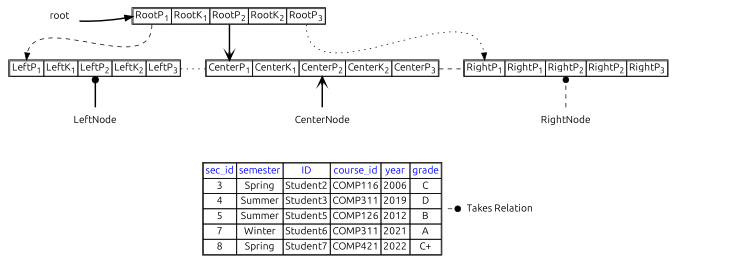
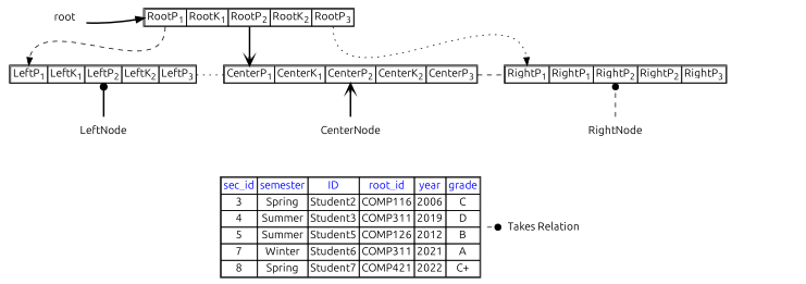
  digraph {
    fontname=Ubuntu
    splines=true
    node [fontname=Ubuntu shape=none]
    edge [fontname=Ubuntu headport=ptr1 style=invis]
    n1 [label=<<table border="1" cellborder="1" cellspacing="0">                     <tr>                         <td port="ptr1">RootP<sub>1</sub></td>                         <td port="key1">RootK<sub>1</sub></td>                         <td port="ptr2">RootP<sub>2</sub></td>                         <td port="key2">RootK<sub>2</sub></td>                         <td port="ptr3">RootP<sub>3</sub></td>                     </tr>                 </table>>]
    n2 [label=root]
    level1 [share=point style=invis shape=""]
    n4 [label=<<table border="1" cellborder="1" cellspacing="0">                     <tr>                         <td port="ptr1">LeftP<sub>1</sub></td>                         <td port="key1">LeftK<sub>1</sub></td>                         <td port="ptr2">LeftP<sub>2</sub></td>                         <td port="key2">LeftK<sub>2</sub></td>                         <td port="ptr3">LeftP<sub>3</sub></td>                     </tr>                 </table>>]
    n5 [label=<<table border="1" cellborder="1" cellspacing="0">                     <tr>                         <td port="ptr1">CenterP<sub>1</sub></td>                         <td port="key1">CenterK<sub>1</sub></td>                         <td port="ptr2">CenterP<sub>2</sub></td>                         <td port="key2">CenterK<sub>2</sub></td>                         <td port="ptr3">CenterP<sub>3</sub></td>                     </tr>                 </table>>]
    n6 [label=<<table border="1" cellborder="1" cellspacing="0">                     <tr>                         <td port="ptr1">RightP<sub>1</sub></td>                         <td port="key1">RightP<sub>1</sub></td>                         <td port="ptr2">RightP<sub>2</sub></td>                         <td port="key2">RightP<sub>2</sub></td>                         <td port="ptr3">RightP<sub>3</sub></td>                     </tr>                 </table>>]
    level2 [share=point style=invis shape=""]
    n8 [label=LeftNode]
    n9 [label=CenterNode]
    n10 [label=RightNode]
    level3 [share=point style=invis shape=""]
-   n12 [label=<<table border="1" cellborder="1" cellspacing="0">                  <tr><td><font color="blue">sec_id</font></td>                      <td><font color="blue">semester</font></td>                      <td><font color="blue">ID</font></td>                      <td><font color="blue">course_id</font></td>                      <td><font color="blue">year</font></td>                      <td><font color="blue">grade</font></td>                      </tr>                  <tr><td>3</td><td>Spring</td><td>Student2</td><td>COMP116</td><td>2006</td><td>C</td></tr>                  <tr><td>4</td><td>Summer</td><td>Student3</td><td>COMP311</td><td>2019</td><td port="4">D</td></tr>                  <tr><td>5</td><td>Summer</td><td>Student5</td><td>COMP126</td><td>2012</td><td>B</td></tr>                  <tr><td>7</td><td>Winter</td><td>Student6</td><td>COMP311</td><td>2021</td><td port="7">A</td></tr>                  <tr><td>8</td><td>Spring</td><td>Student7</td><td>COMP421</td><td>2022</td><td>C+</td></tr>                 </table>>]
+   n12 [label=<<table border="1" cellborder="1" cellspacing="0">                  <tr><td><font color="blue">sec_id</font></td>                      <td><font color="blue">semester</font></td>                      <td><font color="blue">ID</font></td>                      <td><font color="blue">root_id</font></td>                      <td><font color="blue">year</font></td>                      <td><font color="blue">grade</font></td>                      </tr>                  <tr><td>3</td><td>Spring</td><td>Student2</td><td>COMP116</td><td>2006</td><td>C</td></tr>                  <tr><td>4</td><td>Summer</td><td>Student3</td><td>COMP311</td><td>2019</td><td port="4">D</td></tr>                  <tr><td>5</td><td>Summer</td><td>Student5</td><td>COMP126</td><td>2012</td><td>B</td></tr>                  <tr><td>7</td><td>Winter</td><td>Student6</td><td>COMP311</td><td>2021</td><td port="7">A</td></tr>                  <tr><td>8</td><td>Spring</td><td>Student7</td><td>COMP421</td><td>2022</td><td>C+</td></tr>                 </table>>]
    n13 [label="Takes Relation"]
    level4 [share=point style=invis shape=""]
    subgraph sub_1 {
      rank=source
      n1
      n2
      level1
    }
    subgraph sub_2 {
      rank=same
      n4
      n5
      n6
      level2
    }
    subgraph sub_3 {
      rank=same
      n8
      n9
      n10
      level3
    }
    subgraph sub_4 {
      rank=same
      n12
      n13
      level4
    }
    n1 -> n4 [tailport="ptr1:s"]
    n1 -> n4 [arrowhead=normal headport="ptr1:n" style=dashed tailport="ptr1:s"]
    n1 -> n5 [tailport="ptr2:s"]
    n1 -> n5 [arrowhead=vee headport="ptr1:n" style=bold tailport="ptr2:s"]
    n1 -> n6 [tailport="ptr3:s"]
    n1 -> n6 [arrowhead=normal headport="ptr1:n" style=dotted tailport="ptr3:s"]
    n2 -> n1 [arrowhead=vee style=bold]
    n2 -> n4
    n4 -> n5 [tailport=ptr3]
    n4 -> n5 [arrowhead=normal headport="ptr1:w" style=dotted tailport="ptr3:e"]
    n4 -> n8
    n5 -> n6 [tailport=ptr3]
    n5 -> n6 [arrowhead=dot headport="ptr1:w" style=dashed tailport="ptr3:e"]
    n6 -> n12 [tailport=ptr1]
    n6 -> n13 [tailport=ptr1]
    n8 -> n4 [headport=ptr2]
    n8 -> n4 [arrowhead=dot headport="ptr2:s" style=bold tailport=n]
    n8 -> n12 [headport=n tailport=s]
    n9 -> n5 [headport=ptr2]
    n9 -> n5 [arrowhead=vee headport="ptr2:s" style=bold tailport=n]
    n9 -> n12 [headport=n tailport=s]
    n10 -> n6 [headport=ptr2]
    n10 -> n6 [arrowhead=dot headport="ptr2:s" style=dashed tailport=n]
    n10 -> n12 [headport=n tailport=s]
    n12 -> n13 [arrowhead=dot style=dashed]
  }
